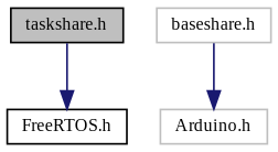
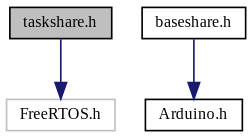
  digraph {
    fontname="Liberation Serif"
    node [color=black fillcolor=white fontname="Liberation Serif" fontsize=10 shape=record style=filled]
    edge [color=midnightblue fontname="Liberation Serif" fontsize=10 labelfontname=Helvetica labelfontsize=10 style=solid]
    n1 [fillcolor=grey75 fontcolor=black height=0.2 label="taskshare.h" width=0.4]
-   n2 [height=0.2 label="FreeRTOS.h" width=0.4]
-   n3 [color=grey75 height=0.2 label="baseshare.h" width=0.4]
-   n4 [color=grey75 height=0.2 label="Arduino.h" width=0.4]
+   n2 [color=grey75 height=0.2 label="FreeRTOS.h" width=0.4]
+   n3 [height=0.2 label="baseshare.h" width=0.4]
+   n4 [height=0.2 label="Arduino.h" width=0.4]
    n1 -> n2
    n3 -> n4
  }
